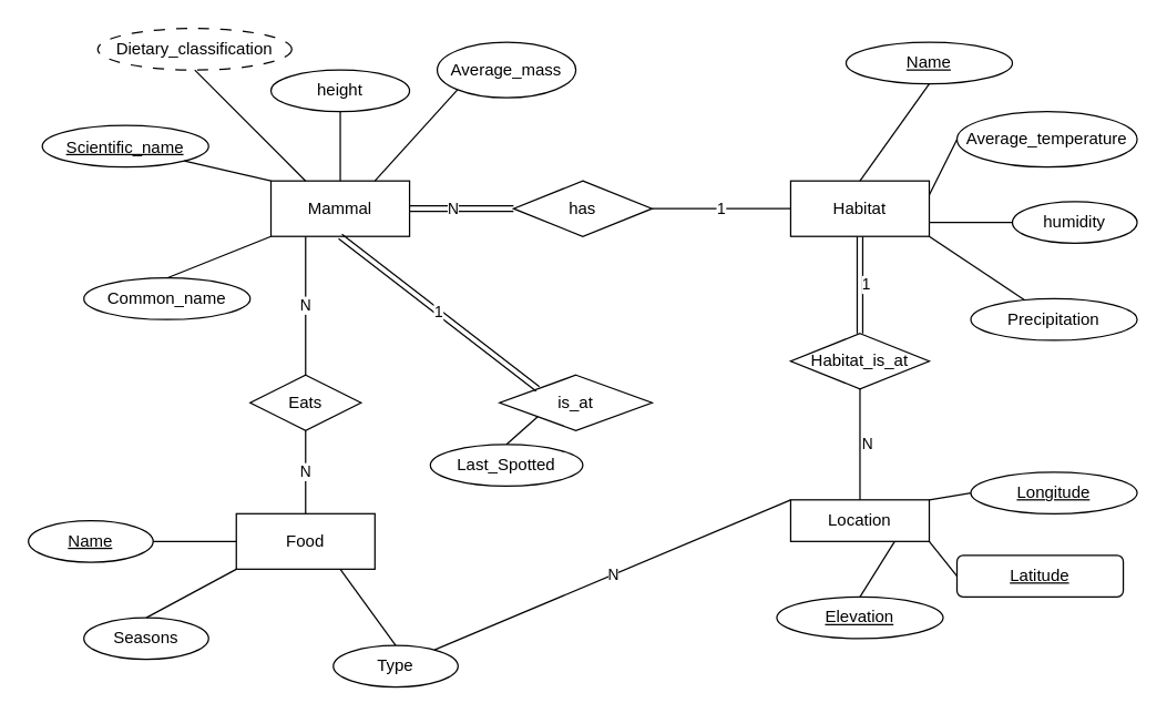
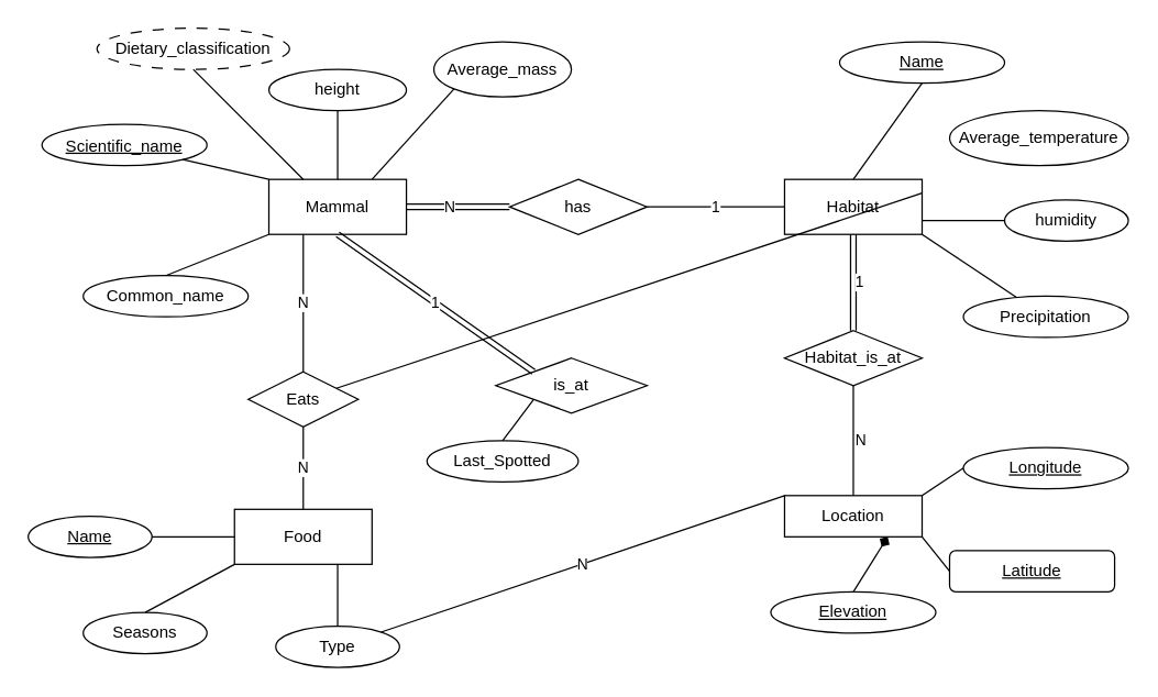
  <mxCell id="0" />
  <mxCell id="1" parent="0" />
  <mxCell id="2" value="Mammal" style="rounded=0;whiteSpace=wrap;html=1;" parent="1" vertex="1"><mxGeometry x="195" y="130" width="100" height="40" as="geometry" /></mxCell>
  <mxCell id="3" value="Habitat" style="rounded=0;whiteSpace=wrap;html=1;" parent="1" vertex="1"><mxGeometry x="570" y="130" width="100" height="40" as="geometry" /></mxCell>
  <mxCell id="4" value="Food" style="rounded=0;whiteSpace=wrap;html=1;" parent="1" vertex="1"><mxGeometry x="170" y="370" width="100" height="40" as="geometry" /></mxCell>
  <mxCell id="5" value="&lt;u&gt;Scientific_name&lt;/u&gt;" style="ellipse;whiteSpace=wrap;html=1;strokeWidth=1;verticalAlign=middle;horizontal=1;spacingBottom=0;spacingTop=2;" parent="1" vertex="1"><mxGeometry x="30" y="90" width="120" height="30" as="geometry" /></mxCell>
  <mxCell id="6" value="Dietary_classification" style="ellipse;whiteSpace=wrap;html=1;dashed=1;dashPattern=8 8;" parent="1" vertex="1"><mxGeometry x="70" y="20" width="140" height="30" as="geometry" /></mxCell>
  <mxCell id="7" value="height" style="ellipse;whiteSpace=wrap;html=1;" parent="1" vertex="1"><mxGeometry x="195" y="50" width="100" height="30" as="geometry" /></mxCell>
  <mxCell id="8" value="Average_mass" style="ellipse;whiteSpace=wrap;html=1;" parent="1" vertex="1"><mxGeometry x="315" y="30" width="100" height="40" as="geometry" /></mxCell>
  <mxCell id="9" style="edgeStyle=orthogonalEdgeStyle;rounded=0;orthogonalLoop=1;jettySize=auto;html=1;exitX=0.5;exitY=1;exitDx=0;exitDy=0;" parent="1" source="8" target="8" edge="1"><mxGeometry relative="1" as="geometry" /></mxCell>
  <mxCell id="10" value="Common_name" style="ellipse;whiteSpace=wrap;html=1;" parent="1" vertex="1"><mxGeometry x="60" y="200" width="120" height="30" as="geometry" /></mxCell>
  <mxCell id="11" value="" style="endArrow=none;html=1;rounded=0;exitX=1;exitY=1;exitDx=0;exitDy=0;entryX=0;entryY=0;entryDx=0;entryDy=0;" parent="1" source="5" target="2" edge="1"><mxGeometry width="50" height="50" relative="1" as="geometry"><mxPoint x="530" y="250" as="sourcePoint" /><mxPoint x="580" y="200" as="targetPoint" /></mxGeometry></mxCell>
  <mxCell id="12" value="" style="endArrow=none;html=1;rounded=0;entryX=0.5;entryY=1;entryDx=0;entryDy=0;exitX=0.25;exitY=0;exitDx=0;exitDy=0;" parent="1" source="2" target="6" edge="1"><mxGeometry width="50" height="50" relative="1" as="geometry"><mxPoint x="250" y="150" as="sourcePoint" /><mxPoint x="300" y="100" as="targetPoint" /></mxGeometry></mxCell>
  <mxCell id="13" value="" style="endArrow=none;html=1;rounded=0;exitX=0.5;exitY=0;exitDx=0;exitDy=0;entryX=0.5;entryY=1;entryDx=0;entryDy=0;" parent="1" source="2" target="7" edge="1"><mxGeometry width="50" height="50" relative="1" as="geometry"><mxPoint x="330" y="160" as="sourcePoint" /><mxPoint x="380" y="110" as="targetPoint" /></mxGeometry></mxCell>
  <mxCell id="14" value="" style="endArrow=none;html=1;rounded=0;entryX=0;entryY=1;entryDx=0;entryDy=0;exitX=0.5;exitY=0;exitDx=0;exitDy=0;" parent="1" source="10" target="2" edge="1"><mxGeometry width="50" height="50" relative="1" as="geometry"><mxPoint x="330" y="280" as="sourcePoint" /><mxPoint x="380" y="230" as="targetPoint" /></mxGeometry></mxCell>
  <mxCell id="15" value="" style="endArrow=none;html=1;rounded=0;entryX=0.75;entryY=0;entryDx=0;entryDy=0;exitX=0;exitY=1;exitDx=0;exitDy=0;" parent="1" source="8" target="2" edge="1"><mxGeometry width="50" height="50" relative="1" as="geometry"><mxPoint x="330" y="240" as="sourcePoint" /><mxPoint x="380" y="190" as="targetPoint" /></mxGeometry></mxCell>
  <mxCell id="16" value="Average_temperature" style="ellipse;whiteSpace=wrap;html=1;" parent="1" vertex="1"><mxGeometry x="690" y="80" width="130" height="40" as="geometry" /></mxCell>
  <mxCell id="17" value="&lt;u&gt;Name&lt;/u&gt;" style="ellipse;whiteSpace=wrap;html=1;" parent="1" vertex="1"><mxGeometry x="610" y="30" width="120" height="30" as="geometry" /></mxCell>
  <mxCell id="18" value="humidity" style="ellipse;whiteSpace=wrap;html=1;" parent="1" vertex="1"><mxGeometry x="730" y="145" width="90" height="30" as="geometry" /></mxCell>
  <mxCell id="19" value="Precipitation" style="ellipse;whiteSpace=wrap;html=1;" parent="1" vertex="1"><mxGeometry x="700" y="215" width="120" height="30" as="geometry" /></mxCell>
  <mxCell id="20" value="Location" style="rounded=0;whiteSpace=wrap;html=1;" parent="1" vertex="1"><mxGeometry x="570" y="360" width="100" height="30" as="geometry" /></mxCell>
- <mxCell id="21" value="&lt;u&gt;Longitude&lt;/u&gt;" style="ellipse;whiteSpace=wrap;html=1;" parent="1" vertex="1"><mxGeometry x="700" y="340" width="120" height="30" as="geometry" /></mxCell>
+ <mxCell id="21" value="&lt;u&gt;Longitude&lt;/u&gt;" style="ellipse;whiteSpace=wrap;html=1;" parent="1" vertex="1"><mxGeometry x="700" y="325" width="120" height="30" as="geometry" /></mxCell>
  <mxCell id="22" value="&lt;u&gt;Latitude&lt;/u&gt;" style="whiteSpace=wrap;html=1;rounded=1;" parent="1" vertex="1"><mxGeometry x="690" y="400" width="120" height="30" as="geometry" /></mxCell>
  <mxCell id="23" value="&lt;u&gt;Elevation&lt;/u&gt;" style="ellipse;whiteSpace=wrap;html=1;" parent="1" vertex="1"><mxGeometry x="560" y="430" width="120" height="30" as="geometry" /></mxCell>
  <mxCell id="24" value="" style="endArrow=none;html=1;rounded=0;exitX=1;exitY=0;exitDx=0;exitDy=0;entryX=0;entryY=0.5;entryDx=0;entryDy=0;" parent="1" source="20" target="21" edge="1"><mxGeometry width="50" height="50" relative="1" as="geometry"><mxPoint x="430" y="210" as="sourcePoint" /><mxPoint x="480" y="160" as="targetPoint" /></mxGeometry></mxCell>
  <mxCell id="25" value="" style="endArrow=none;html=1;rounded=0;exitX=1;exitY=1;exitDx=0;exitDy=0;entryX=0;entryY=0.5;entryDx=0;entryDy=0;" parent="1" source="20" target="22" edge="1"><mxGeometry width="50" height="50" relative="1" as="geometry"><mxPoint x="660" y="440" as="sourcePoint" /><mxPoint x="710" y="390" as="targetPoint" /></mxGeometry></mxCell>
- <mxCell id="26" value="" style="endArrow=none;html=1;rounded=0;entryX=0.75;entryY=1;entryDx=0;entryDy=0;exitX=0.5;exitY=0;exitDx=0;exitDy=0;" parent="1" source="23" target="20" edge="1"><mxGeometry width="50" height="50" relative="1" as="geometry"><mxPoint x="470" y="460" as="sourcePoint" /><mxPoint x="520" y="410" as="targetPoint" /></mxGeometry></mxCell>
+ <mxCell id="26" value="" style="endArrow=diamond;html=1;rounded=0;entryX=0.75;entryY=1;entryDx=0;entryDy=0;exitX=0.5;exitY=0;exitDx=0;exitDy=0;" parent="1" source="23" target="20" edge="1"><mxGeometry width="50" height="50" relative="1" as="geometry"><mxPoint x="470" y="460" as="sourcePoint" /><mxPoint x="520" y="410" as="targetPoint" /></mxGeometry></mxCell>
  <mxCell id="27" value="" style="endArrow=none;html=1;rounded=0;entryX=1;entryY=1;entryDx=0;entryDy=0;" parent="1" source="19" target="3" edge="1"><mxGeometry width="50" height="50" relative="1" as="geometry"><mxPoint x="620" y="219.289" as="sourcePoint" /><mxPoint x="620" y="180" as="targetPoint" /></mxGeometry></mxCell>
  <mxCell id="28" value="" style="endArrow=none;html=1;rounded=0;exitX=0;exitY=0.5;exitDx=0;exitDy=0;entryX=1;entryY=0.75;entryDx=0;entryDy=0;" parent="1" source="18" target="3" edge="1"><mxGeometry width="50" height="50" relative="1" as="geometry"><mxPoint x="520" y="230" as="sourcePoint" /><mxPoint x="570" y="180" as="targetPoint" /></mxGeometry></mxCell>
- <mxCell id="29" value="" style="endArrow=none;html=1;rounded=0;exitX=1;exitY=0.25;exitDx=0;exitDy=0;entryX=0;entryY=0.5;entryDx=0;entryDy=0;" parent="1" source="3" target="16" edge="1"><mxGeometry width="50" height="50" relative="1" as="geometry"><mxPoint x="500" y="190" as="sourcePoint" /><mxPoint x="550" y="140" as="targetPoint" /></mxGeometry></mxCell>
+ <mxCell id="29" value="" style="endArrow=none;html=1;rounded=0;exitX=1;exitY=0.25;exitDx=0;exitDy=0;" parent="1" source="3" target="46" edge="1"><mxGeometry width="50" height="50" relative="1" as="geometry"><mxPoint x="500" y="190" as="sourcePoint" /><mxPoint x="550" y="140" as="targetPoint" /></mxGeometry></mxCell>
  <mxCell id="30" value="" style="endArrow=none;html=1;rounded=0;entryX=0.5;entryY=1;entryDx=0;entryDy=0;exitX=0.5;exitY=0;exitDx=0;exitDy=0;" parent="1" source="3" target="17" edge="1"><mxGeometry width="50" height="50" relative="1" as="geometry"><mxPoint x="390" y="200" as="sourcePoint" /><mxPoint x="440" y="150" as="targetPoint" /></mxGeometry></mxCell>
  <mxCell id="31" value="&lt;u&gt;Name&lt;/u&gt;" style="ellipse;whiteSpace=wrap;html=1;" parent="1" vertex="1"><mxGeometry x="20" y="375" width="90" height="30" as="geometry" /></mxCell>
  <mxCell id="32" value="Seasons" style="ellipse;whiteSpace=wrap;html=1;" parent="1" vertex="1"><mxGeometry x="60" y="445" width="90" height="30" as="geometry" /></mxCell>
- <mxCell id="33" value="Type" style="ellipse;whiteSpace=wrap;html=1;" parent="1" vertex="1"><mxGeometry x="240" y="465" width="90" height="30" as="geometry" /></mxCell>
+ <mxCell id="33" value="Type" style="ellipse;whiteSpace=wrap;html=1;" parent="1" vertex="1"><mxGeometry x="200" y="455" width="90" height="30" as="geometry" /></mxCell>
  <mxCell id="34" value="" style="endArrow=none;html=1;rounded=0;exitX=1;exitY=0.5;exitDx=0;exitDy=0;entryX=0;entryY=0.5;entryDx=0;entryDy=0;" parent="1" source="31" target="4" edge="1"><mxGeometry width="50" height="50" relative="1" as="geometry"><mxPoint x="130" y="365" as="sourcePoint" /><mxPoint x="180" y="315" as="targetPoint" /></mxGeometry></mxCell>
  <mxCell id="35" value="" style="endArrow=none;html=1;rounded=0;entryX=0;entryY=1;entryDx=0;entryDy=0;exitX=0.5;exitY=0;exitDx=0;exitDy=0;" parent="1" source="32" target="4" edge="1"><mxGeometry width="50" height="50" relative="1" as="geometry"><mxPoint x="160" y="465" as="sourcePoint" /><mxPoint x="210" y="425" as="targetPoint" /></mxGeometry></mxCell>
  <mxCell id="36" value="" style="endArrow=none;html=1;rounded=0;entryX=0.75;entryY=1;entryDx=0;entryDy=0;exitX=0.5;exitY=0;exitDx=0;exitDy=0;" parent="1" source="33" target="4" edge="1"><mxGeometry width="50" height="50" relative="1" as="geometry"><mxPoint x="220" y="485" as="sourcePoint" /><mxPoint x="270" y="435" as="targetPoint" /></mxGeometry></mxCell>
  <mxCell id="37" value="Habitat_is_at" style="rhombus;whiteSpace=wrap;html=1;" parent="1" vertex="1"><mxGeometry x="570" y="240" width="100" height="40" as="geometry" /></mxCell>
  <mxCell id="38" value="1" style="endArrow=none;html=1;rounded=0;entryX=0.5;entryY=1;entryDx=0;entryDy=0;exitX=0.5;exitY=0;exitDx=0;exitDy=0;align=left;shape=link;" parent="1" source="37" target="3" edge="1"><mxGeometry width="50" height="50" relative="1" as="geometry"><mxPoint x="590" y="260" as="sourcePoint" /><mxPoint x="510" y="190" as="targetPoint" /></mxGeometry></mxCell>
  <mxCell id="39" value="N" style="endArrow=none;html=1;rounded=0;entryX=0.5;entryY=1;entryDx=0;entryDy=0;exitX=0.5;exitY=0;exitDx=0;exitDy=0;align=left;" parent="1" source="20" target="37" edge="1"><mxGeometry width="50" height="50" relative="1" as="geometry"><mxPoint x="560" y="430" as="sourcePoint" /><mxPoint x="610" y="380" as="targetPoint" /></mxGeometry></mxCell>
  <mxCell id="40" value="has" style="rhombus;whiteSpace=wrap;html=1;" parent="1" vertex="1"><mxGeometry x="370" y="130" width="100" height="40" as="geometry" /></mxCell>
  <mxCell id="41" value="&lt;div style=&quot;&quot;&gt;N&lt;/div&gt;" style="endArrow=none;html=1;rounded=0;entryX=1;entryY=0.5;entryDx=0;entryDy=0;exitX=0;exitY=0.5;exitDx=0;exitDy=0;align=right;shape=link;" parent="1" source="40" target="2" edge="1"><mxGeometry width="50" height="50" relative="1" as="geometry"><mxPoint x="190" y="370" as="sourcePoint" /><mxPoint x="240" y="320" as="targetPoint" /></mxGeometry></mxCell>
  <mxCell id="42" value="1" style="endArrow=none;html=1;rounded=0;entryX=1;entryY=0.5;entryDx=0;entryDy=0;exitX=0;exitY=0.5;exitDx=0;exitDy=0;" parent="1" source="3" target="40" edge="1"><mxGeometry width="50" height="50" relative="1" as="geometry"><mxPoint x="410" y="390" as="sourcePoint" /><mxPoint x="460" y="340" as="targetPoint" /></mxGeometry></mxCell>
- <mxCell id="43" value="is_at" style="rhombus;whiteSpace=wrap;html=1;" parent="1" vertex="1"><mxGeometry x="360" y="270" width="110" height="40" as="geometry" /></mxCell>
+ <mxCell id="43" value="is_at" style="rhombus;whiteSpace=wrap;html=1;" parent="1" vertex="1"><mxGeometry x="360" y="260" width="110" height="40" as="geometry" /></mxCell>
  <mxCell id="44" value="1" style="endArrow=none;html=1;rounded=0;entryX=0.5;entryY=1;entryDx=0;entryDy=0;exitX=0;exitY=0;exitDx=0;exitDy=0;shape=link;" parent="1" source="43" target="2" edge="1"><mxGeometry width="50" height="50" relative="1" as="geometry"><mxPoint x="300" y="330" as="sourcePoint" /><mxPoint x="350" y="280" as="targetPoint" /></mxGeometry></mxCell>
  <mxCell id="45" value="N" style="endArrow=none;html=1;rounded=0;exitX=0;exitY=0;exitDx=0;exitDy=0;" parent="1" source="20" target="33" edge="1"><mxGeometry width="50" height="50" relative="1" as="geometry"><mxPoint x="430" y="510" as="sourcePoint" /><mxPoint x="480" y="460" as="targetPoint" /></mxGeometry></mxCell>
  <mxCell id="46" value="Eats" style="rhombus;whiteSpace=wrap;html=1;" parent="1" vertex="1"><mxGeometry x="180" y="270" width="80" height="40" as="geometry" /></mxCell>
  <mxCell id="47" value="N" style="endArrow=none;html=1;rounded=0;entryX=0.25;entryY=1;entryDx=0;entryDy=0;exitX=0.5;exitY=0;exitDx=0;exitDy=0;" parent="1" source="46" target="2" edge="1"><mxGeometry width="50" height="50" relative="1" as="geometry"><mxPoint x="210" y="290" as="sourcePoint" /><mxPoint x="260" y="240" as="targetPoint" /></mxGeometry></mxCell>
  <mxCell id="48" value="N" style="endArrow=none;html=1;rounded=0;entryX=0.5;entryY=1;entryDx=0;entryDy=0;exitX=0.5;exitY=0;exitDx=0;exitDy=0;" parent="1" source="4" target="46" edge="1"><mxGeometry width="50" height="50" relative="1" as="geometry"><mxPoint x="220" y="480" as="sourcePoint" /><mxPoint x="250" y="430" as="targetPoint" /></mxGeometry></mxCell>
  <mxCell id="49" value="Last_Spotted" style="ellipse;whiteSpace=wrap;html=1;" parent="1" vertex="1"><mxGeometry x="310" y="320" width="110" height="30" as="geometry" /></mxCell>
  <mxCell id="50" value="" style="endArrow=none;html=1;rounded=0;entryX=0;entryY=1;entryDx=0;entryDy=0;exitX=0.5;exitY=0;exitDx=0;exitDy=0;" parent="1" source="49" target="43" edge="1"><mxGeometry width="50" height="50" relative="1" as="geometry"><mxPoint x="310" y="430" as="sourcePoint" /><mxPoint x="360" y="380" as="targetPoint" /></mxGeometry></mxCell>
